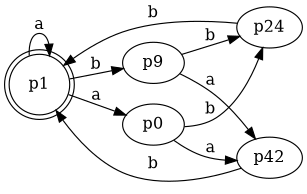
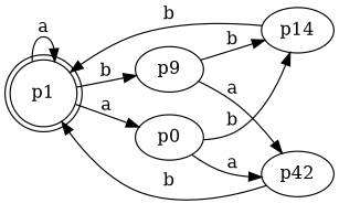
  digraph {
    rankdir=LR
    n1 [label=p1 shape=doublecircle]
    n2 [label=p0]
    n3 [label=p9]
    n4 [label=p42]
-   n5 [label=p24]
+   n5 [label=p14]
    n1 -> n1 [label=a]
    n1 -> n2 [label=a]
    n1 -> n3 [label=b]
    n2 -> n4 [label=a]
    n2 -> n5 [label=b]
    n3 -> n4 [label=a]
    n3 -> n5 [label=b]
    n4 -> n1 [label=b]
    n5 -> n1 [label=b]
  }
